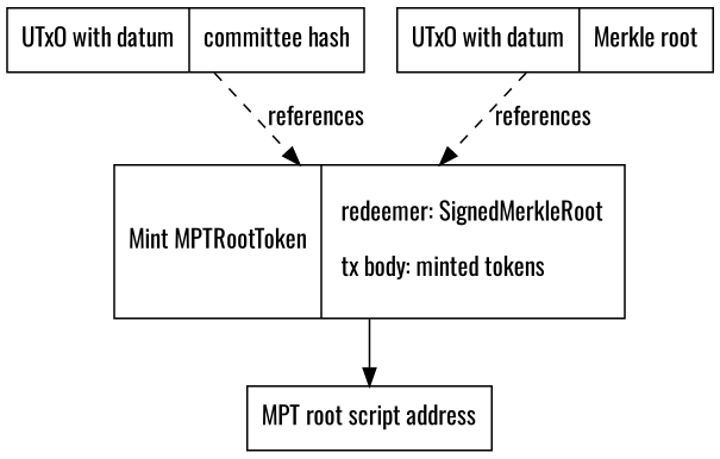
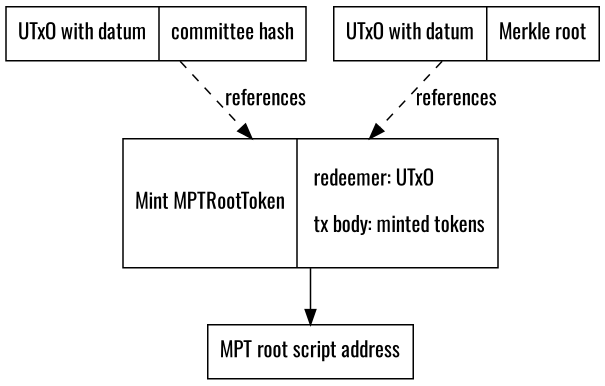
  strict digraph {
    fontname=Oswald
    node [shape=record fontname=Oswald]
    edge [style=dashed fontname=Oswald]
    n1 [label="UTxO with datum | committee hash"]
-   n2 [label="Mint MPTRootToken |\n      redeemer: SignedMerkleRoot \l\n      tx body: minted tokens\l\n    "]
+   n2 [label="Mint MPTRootToken |\n      redeemer: UTxO \l\n      tx body: minted tokens\l\n    "]
    n3 [label="UTxO with datum | Merkle root"]
    n4 [label="MPT root script address"]
    n1 -> n2 [label=references]
    n2 -> n4 [style=""]
    n3 -> n2 [label=references]
  }
